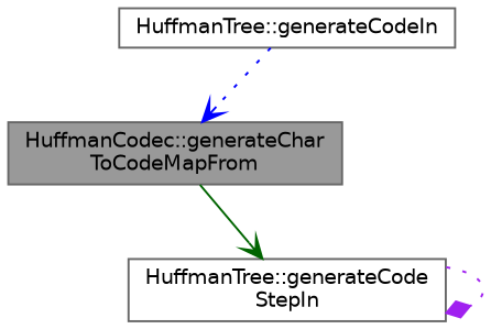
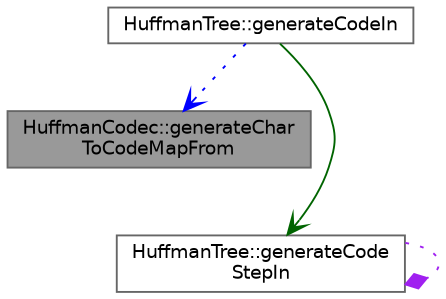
  digraph {
    rankdir=TB
    node [color=grey40 fillcolor=white fontname=Helvetica fontsize=10 shape=box style=filled]
    edge [arrowhead=vee fontname=Helvetica fontsize=10 labelfontname=Helvetica labelfontsize=10 style=dotted]
    n1 [color=gray40 fillcolor=grey60 fontcolor=black height=0.2 label="HuffmanCodec::generateChar\lToCodeMapFrom" width=0.4]
    n2 [height=0.2 label="HuffmanTree::generateCodeIn" width=0.4]
    n3 [height=0.2 label="HuffmanTree::generateCode\lStepIn" width=0.4]
    n2 -> n1 [color=blue]
-   n1 -> n3 [color=darkgreen style=solid]
+   n2 -> n3 [color=darkgreen style=solid]
    n3 -> n3 [arrowhead=diamond color=purple]
  }
